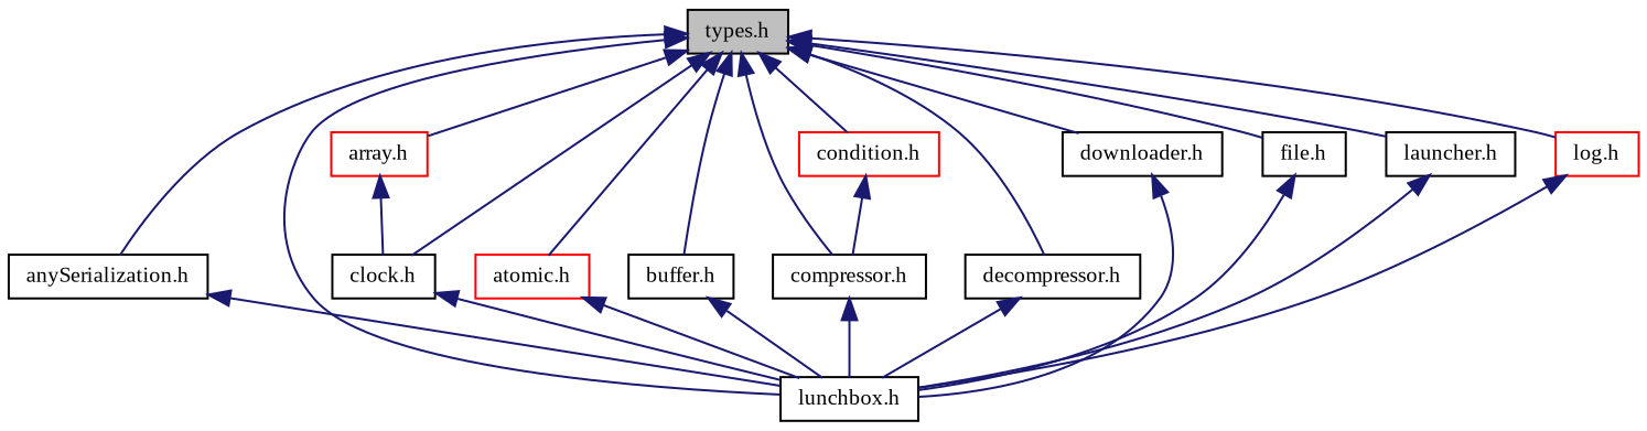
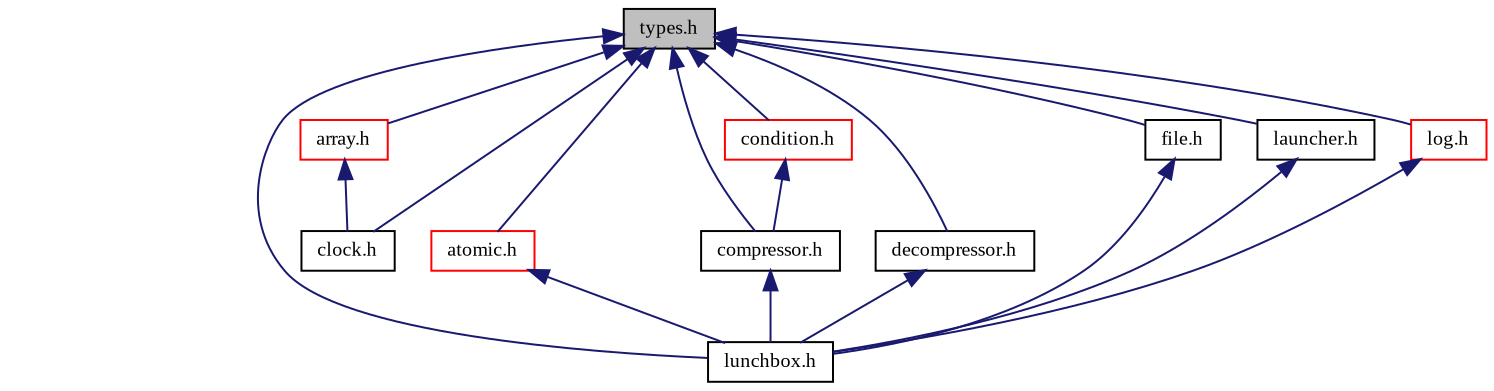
  digraph {
    fontname="Liberation Serif"
    node [color=black fillcolor=white fontname="Liberation Serif" fontsize=10 shape=record style=filled]
    edge [color=midnightblue dir=back fontname="Liberation Serif" fontsize=10 labelfontname=Sans labelfontsize=10 style=solid]
    n1 [fillcolor=grey75 fontcolor=black height=0.2 label="types.h" width=0.4]
-   n2 [height=0.2 label="anySerialization.h" width=0.4]
    n3 [height=0.2 label="lunchbox.h" width=0.4]
    n4 [color=red height=0.2 label="array.h" width=0.4]
    n5 [color=red height=0.2 label="atomic.h" width=0.4]
-   n6 [height=0.2 label="buffer.h" width=0.4]
    n7 [height=0.2 label="clock.h" width=0.4]
    n8 [height=0.2 label="compressor.h" width=0.4]
    n9 [color=red height=0.2 label="condition.h" width=0.4]
    n10 [height=0.2 label="decompressor.h" width=0.4]
-   n11 [height=0.2 label="downloader.h" width=0.4]
    n12 [height=0.2 label="file.h" width=0.4]
    n13 [height=0.2 label="launcher.h" width=0.4]
    n14 [color=red height=0.2 label="log.h" width=0.4]
-   n1 -> n2
    n1 -> n3
    n1 -> n4
    n1 -> n5
-   n1 -> n6
    n1 -> n7
    n1 -> n8
    n1 -> n9
    n1 -> n10
-   n1 -> n11
    n1 -> n12
    n1 -> n13
    n1 -> n14
-   n2 -> n3
    n4 -> n7
    n5 -> n3
-   n6 -> n3
-   n7 -> n3
    n8 -> n3
    n9 -> n8
    n10 -> n3
-   n11 -> n3
    n12 -> n3
    n13 -> n3
    n14 -> n3
  }
